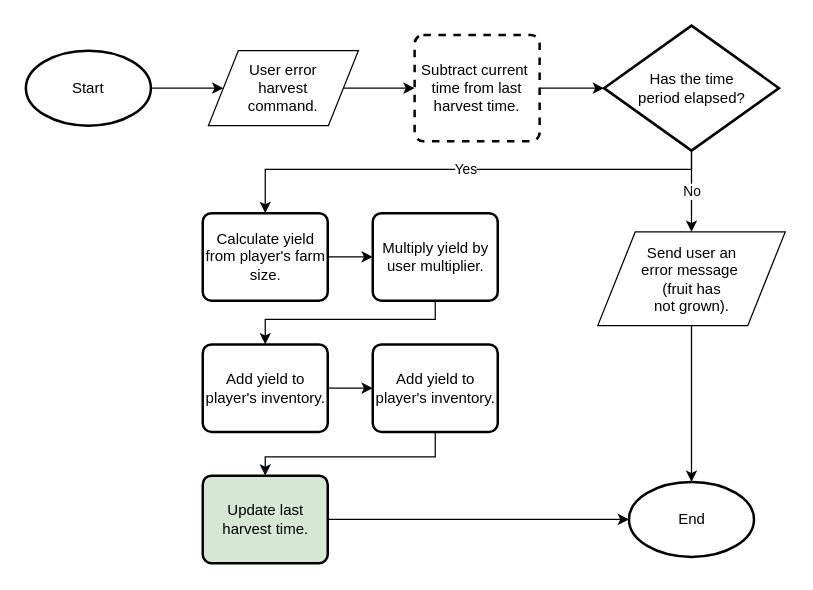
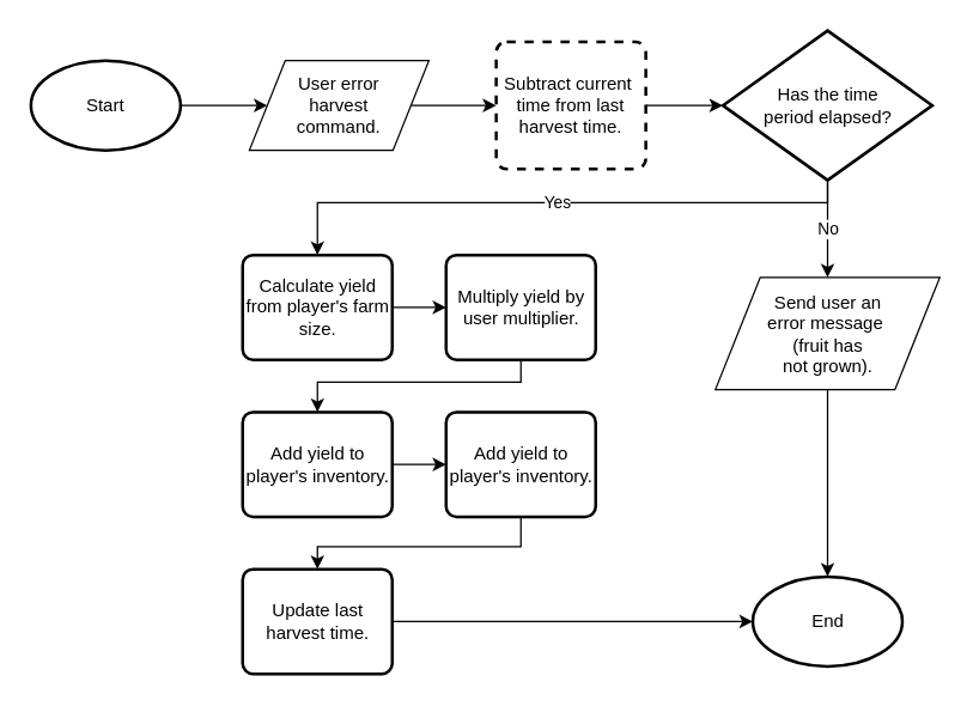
  <mxCell id="0" />
  <mxCell id="1" parent="0" />
  <mxCell id="2" value="" style="edgeStyle=orthogonalEdgeStyle;rounded=0;orthogonalLoop=1;jettySize=auto;html=1;" edge="1" parent="1" source="3" target="5"><mxGeometry relative="1" as="geometry" /></mxCell>
  <mxCell id="3" value="Start" style="strokeWidth=2;html=1;shape=mxgraph.flowchart.start_1;whiteSpace=wrap;" vertex="1" parent="1"><mxGeometry x="20" y="40" width="100" height="60" as="geometry" /></mxCell>
  <mxCell id="4" value="" style="edgeStyle=orthogonalEdgeStyle;rounded=0;orthogonalLoop=1;jettySize=auto;html=1;" edge="1" parent="1" source="5" target="23"><mxGeometry relative="1" as="geometry" /></mxCell>
  <mxCell id="5" value="User error&lt;br&gt;harvest&lt;br&gt;command.&lt;br&gt;" style="shape=parallelogram;perimeter=parallelogramPerimeter;whiteSpace=wrap;html=1;" vertex="1" parent="1"><mxGeometry x="166" y="40" width="120" height="60" as="geometry" /></mxCell>
  <mxCell id="6" value="" style="edgeStyle=orthogonalEdgeStyle;rounded=0;orthogonalLoop=1;jettySize=auto;html=1;" edge="1" parent="1" source="7" target="8"><mxGeometry relative="1" as="geometry" /></mxCell>
  <mxCell id="7" value="Send user an &lt;br&gt;error message&amp;nbsp;&lt;br&gt;(fruit has &lt;br&gt;not grown).&lt;br&gt;" style="shape=parallelogram;perimeter=parallelogramPerimeter;whiteSpace=wrap;html=1;" vertex="1" parent="1"><mxGeometry x="477.5" y="185" width="150" height="75" as="geometry" /></mxCell>
  <mxCell id="8" value="End" style="strokeWidth=2;html=1;shape=mxgraph.flowchart.start_1;whiteSpace=wrap;" vertex="1" parent="1"><mxGeometry x="502.5" y="385" width="100" height="60" as="geometry" /></mxCell>
  <mxCell id="9" value="Yes" style="edgeStyle=orthogonalEdgeStyle;rounded=0;orthogonalLoop=1;jettySize=auto;html=1;entryX=0.5;entryY=0;entryDx=0;entryDy=0;" edge="1" parent="1" source="11" target="21"><mxGeometry relative="1" as="geometry"><Array as="points"><mxPoint x="553" y="135" /><mxPoint x="212" y="135" /></Array></mxGeometry></mxCell>
  <mxCell id="10" value="No" style="edgeStyle=orthogonalEdgeStyle;rounded=0;orthogonalLoop=1;jettySize=auto;html=1;entryX=0.5;entryY=0;entryDx=0;entryDy=0;" edge="1" parent="1" source="11" target="7"><mxGeometry relative="1" as="geometry" /></mxCell>
  <mxCell id="11" value="Has the time &lt;br&gt;period elapsed?" style="strokeWidth=2;html=1;shape=mxgraph.flowchart.decision;whiteSpace=wrap;" vertex="1" parent="1"><mxGeometry x="482.5" y="20" width="140" height="100" as="geometry" /></mxCell>
  <mxCell id="12" value="" style="edgeStyle=orthogonalEdgeStyle;rounded=0;orthogonalLoop=1;jettySize=auto;html=1;" edge="1" parent="1" source="13" target="15"><mxGeometry relative="1" as="geometry"><Array as="points"><mxPoint x="347.5" y="255" /><mxPoint x="211.5" y="255" /></Array></mxGeometry></mxCell>
  <mxCell id="13" value="Multiply yield by user multiplier.&lt;br&gt;" style="rounded=1;whiteSpace=wrap;html=1;absoluteArcSize=1;arcSize=14;strokeWidth=2;" vertex="1" parent="1"><mxGeometry x="297.5" y="170" width="100" height="70" as="geometry" /></mxCell>
  <mxCell id="14" value="" style="edgeStyle=orthogonalEdgeStyle;rounded=0;orthogonalLoop=1;jettySize=auto;html=1;" edge="1" parent="1" source="15" target="17"><mxGeometry relative="1" as="geometry" /></mxCell>
  <mxCell id="15" value="Add yield to player's inventory.&lt;br&gt;" style="rounded=1;whiteSpace=wrap;html=1;absoluteArcSize=1;arcSize=14;strokeWidth=2;" vertex="1" parent="1"><mxGeometry x="161.5" y="275" width="100" height="70" as="geometry" /></mxCell>
  <mxCell id="16" value="" style="edgeStyle=orthogonalEdgeStyle;rounded=0;orthogonalLoop=1;jettySize=auto;html=1;" edge="1" parent="1" source="17" target="19"><mxGeometry relative="1" as="geometry"><Array as="points"><mxPoint x="347.5" y="365" /><mxPoint x="211.5" y="365" /></Array></mxGeometry></mxCell>
  <mxCell id="17" value="Add yield to player's inventory.&lt;br&gt;" style="rounded=1;whiteSpace=wrap;html=1;absoluteArcSize=1;arcSize=14;strokeWidth=2;" vertex="1" parent="1"><mxGeometry x="297.5" y="275" width="100" height="70" as="geometry" /></mxCell>
  <mxCell id="18" style="edgeStyle=orthogonalEdgeStyle;rounded=0;orthogonalLoop=1;jettySize=auto;html=1;entryX=0;entryY=0.5;entryDx=0;entryDy=0;entryPerimeter=0;" edge="1" parent="1" source="19" target="8"><mxGeometry relative="1" as="geometry" /></mxCell>
- <mxCell id="19" value="Update last harvest time." style="rounded=1;whiteSpace=wrap;html=1;absoluteArcSize=1;arcSize=14;strokeWidth=2;fillColor=#d5e8d4;" vertex="1" parent="1"><mxGeometry x="161.5" y="380" width="100" height="70" as="geometry" /></mxCell>
+ <mxCell id="19" value="Update last harvest time." style="rounded=1;whiteSpace=wrap;html=1;absoluteArcSize=1;arcSize=14;strokeWidth=2;" vertex="1" parent="1"><mxGeometry x="161.5" y="380" width="100" height="70" as="geometry" /></mxCell>
  <mxCell id="20" value="" style="edgeStyle=orthogonalEdgeStyle;rounded=0;orthogonalLoop=1;jettySize=auto;html=1;" edge="1" parent="1" source="21" target="13"><mxGeometry relative="1" as="geometry" /></mxCell>
  <mxCell id="21" value="Calculate yield from player's farm size.&lt;br&gt;" style="rounded=1;whiteSpace=wrap;html=1;absoluteArcSize=1;arcSize=14;strokeWidth=2;" vertex="1" parent="1"><mxGeometry x="161.5" y="170" width="100" height="70" as="geometry" /></mxCell>
  <mxCell id="22" value="" style="edgeStyle=orthogonalEdgeStyle;rounded=0;orthogonalLoop=1;jettySize=auto;html=1;" edge="1" parent="1" source="23" target="11"><mxGeometry relative="1" as="geometry" /></mxCell>
  <mxCell id="23" value="Subtract current&amp;nbsp; time from last harvest time." style="rounded=1;whiteSpace=wrap;html=1;absoluteArcSize=1;arcSize=14;strokeWidth=2;dashed=1;" vertex="1" parent="1"><mxGeometry x="331" y="27.5" width="100" height="85" as="geometry" /></mxCell>
